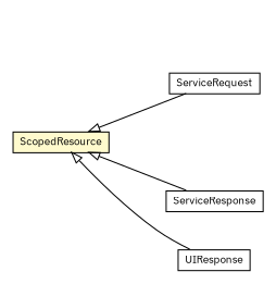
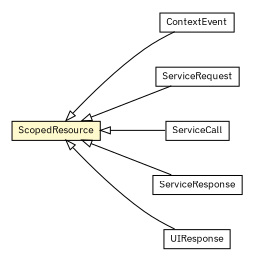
  digraph {
    fontname="IBM Plex Sans"
    nodesep=0.25
    rankdir=LR
    ranksep=0.5
    node [fontcolor=black fontname="IBM Plex Sans" fontsize=10.0 shape=plaintext]
    edge [arrowtail=empty dir=back fontname="IBM Plex Sans" fontsize=10 headport=p labelfontname=Helvetica labelfontsize=10 tailport=p]
    n1 [label=<<table title="org.universAAL.middleware.rdf.ScopedResource" border="0" cellborder="1" cellspacing="0" cellpadding="2" port="p" bgcolor="lemonChiffon" href="./ScopedResource.html"> 		<tr><td><table border="0" cellspacing="0" cellpadding="1"> <tr><td align="center" balign="center"> ScopedResource </td></tr> 		</table></td></tr> 		</table>>]
+   n2 [label=<<table title="org.universAAL.middleware.context.ContextEvent" border="0" cellborder="1" cellspacing="0" cellpadding="2" port="p" href="../context/ContextEvent.html"> 		<tr><td><table border="0" cellspacing="0" cellpadding="1"> <tr><td align="center" balign="center"> ContextEvent </td></tr> 		</table></td></tr> 		</table>>]
    n3 [label=<<table title="org.universAAL.middleware.service.ServiceRequest" border="0" cellborder="1" cellspacing="0" cellpadding="2" port="p" href="../service/ServiceRequest.html"> 		<tr><td><table border="0" cellspacing="0" cellpadding="1"> <tr><td align="center" balign="center"> ServiceRequest </td></tr> 		</table></td></tr> 		</table>>]
+   n4 [label=<<table title="org.universAAL.middleware.service.ServiceCall" border="0" cellborder="1" cellspacing="0" cellpadding="2" port="p" href="../service/ServiceCall.html"> 		<tr><td><table border="0" cellspacing="0" cellpadding="1"> <tr><td align="center" balign="center"> ServiceCall </td></tr> 		</table></td></tr> 		</table>>]
    n5 [label=<<table title="org.universAAL.middleware.service.ServiceResponse" border="0" cellborder="1" cellspacing="0" cellpadding="2" port="p" href="../service/ServiceResponse.html"> 		<tr><td><table border="0" cellspacing="0" cellpadding="1"> <tr><td align="center" balign="center"> ServiceResponse </td></tr> 		</table></td></tr> 		</table>>]
    n6 [label=<<table title="org.universAAL.middleware.ui.UIResponse" border="0" cellborder="1" cellspacing="0" cellpadding="2" port="p" href="../ui/UIResponse.html"> 		<tr><td><table border="0" cellspacing="0" cellpadding="1"> <tr><td align="center" balign="center"> UIResponse </td></tr> 		</table></td></tr> 		</table>>]
+   n1 -> n2
    n1 -> n3
+   n1 -> n4
    n1 -> n5
    n1 -> n6
  }
